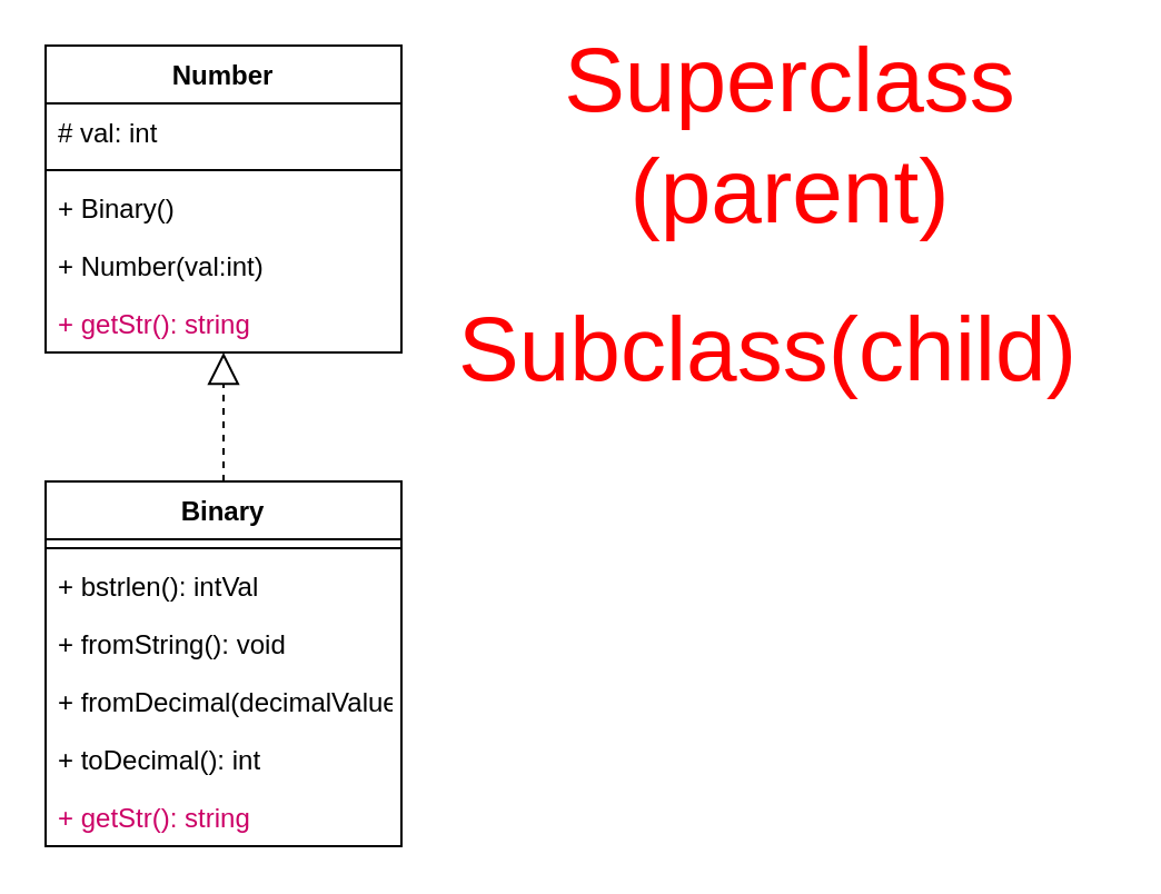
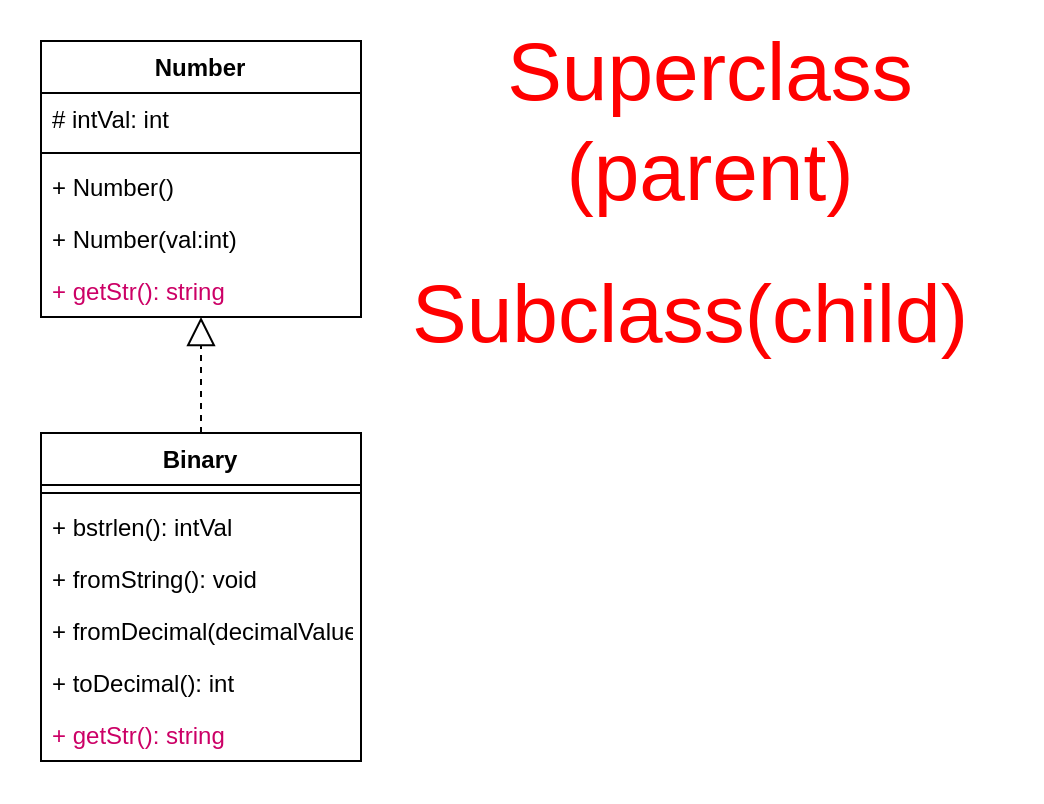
  <mxCell id="0" />
  <mxCell id="1" parent="0" />
  <mxCell id="2" value="" style="edgeStyle=orthogonalEdgeStyle;rounded=0;orthogonalLoop=1;jettySize=auto;html=1;endArrow=block;endFill=0;endSize=12;startSize=12;dashed=1;" parent="1" source="11" target="3" edge="1"><mxGeometry relative="1" as="geometry" /></mxCell>
  <mxCell id="3" value="Number" style="swimlane;fontStyle=1;align=center;verticalAlign=top;childLayout=stackLayout;horizontal=1;startSize=26;horizontalStack=0;resizeParent=1;resizeParentMax=0;resizeLast=0;collapsible=1;marginBottom=0;" parent="1" vertex="1"><mxGeometry x="20" y="20" width="160" height="138" as="geometry" /></mxCell>
- <mxCell id="4" value="# val: int" style="text;strokeColor=none;fillColor=none;align=left;verticalAlign=top;spacingLeft=4;spacingRight=4;overflow=hidden;rotatable=0;points=[[0,0.5],[1,0.5]];portConstraint=eastwest;" parent="3" vertex="1"><mxGeometry y="26" width="160" height="26" as="geometry" /></mxCell>
+ <mxCell id="4" value="# intVal: int" style="text;strokeColor=none;fillColor=none;align=left;verticalAlign=top;spacingLeft=4;spacingRight=4;overflow=hidden;rotatable=0;points=[[0,0.5],[1,0.5]];portConstraint=eastwest;" parent="3" vertex="1"><mxGeometry y="26" width="160" height="26" as="geometry" /></mxCell>
  <mxCell id="5" value="" style="line;strokeWidth=1;fillColor=none;align=left;verticalAlign=middle;spacingTop=-1;spacingLeft=3;spacingRight=3;rotatable=0;labelPosition=right;points=[];portConstraint=eastwest;" parent="3" vertex="1"><mxGeometry y="52" width="160" height="8" as="geometry" /></mxCell>
- <mxCell id="6" value="+ Binary()" style="text;strokeColor=none;fillColor=none;align=left;verticalAlign=top;spacingLeft=4;spacingRight=4;overflow=hidden;rotatable=0;points=[[0,0.5],[1,0.5]];portConstraint=eastwest;" vertex="1" parent="3"><mxGeometry y="60" width="160" height="26" as="geometry" /></mxCell>
+ <mxCell id="6" value="+ Number()" style="text;strokeColor=none;fillColor=none;align=left;verticalAlign=top;spacingLeft=4;spacingRight=4;overflow=hidden;rotatable=0;points=[[0,0.5],[1,0.5]];portConstraint=eastwest;" vertex="1" parent="3"><mxGeometry y="60" width="160" height="26" as="geometry" /></mxCell>
  <mxCell id="7" value="+ Number(val:int)" style="text;strokeColor=none;fillColor=none;align=left;verticalAlign=top;spacingLeft=4;spacingRight=4;overflow=hidden;rotatable=0;points=[[0,0.5],[1,0.5]];portConstraint=eastwest;" parent="3" vertex="1"><mxGeometry y="86" width="160" height="26" as="geometry" /></mxCell>
  <mxCell id="8" value="+ getStr(): string" style="text;strokeColor=none;fillColor=none;align=left;verticalAlign=top;spacingLeft=4;spacingRight=4;overflow=hidden;rotatable=0;points=[[0,0.5],[1,0.5]];portConstraint=eastwest;fontColor=#CC0066;" parent="3" vertex="1"><mxGeometry y="112" width="160" height="26" as="geometry" /></mxCell>
  <mxCell id="9" value="Superclass (parent)" style="text;html=1;strokeColor=none;fillColor=none;align=center;verticalAlign=middle;whiteSpace=wrap;rounded=0;fontColor=#FF0000;fontSize=41;" parent="1" vertex="1"><mxGeometry x="210" y="26" width="290" height="70" as="geometry" /></mxCell>
  <mxCell id="10" value="Subclass(child)" style="text;html=1;strokeColor=none;fillColor=none;align=center;verticalAlign=middle;whiteSpace=wrap;rounded=0;fontColor=#FF0000;fontSize=41;" parent="1" vertex="1"><mxGeometry x="200" y="122" width="290" height="70" as="geometry" /></mxCell>
  <mxCell id="11" value="Binary" style="swimlane;fontStyle=1;align=center;verticalAlign=top;childLayout=stackLayout;horizontal=1;startSize=26;horizontalStack=0;resizeParent=1;resizeParentMax=0;resizeLast=0;collapsible=1;marginBottom=0;" parent="1" vertex="1"><mxGeometry x="20" y="216" width="160" height="164" as="geometry" /></mxCell>
  <mxCell id="12" value="" style="line;strokeWidth=1;fillColor=none;align=left;verticalAlign=middle;spacingTop=-1;spacingLeft=3;spacingRight=3;rotatable=0;labelPosition=right;points=[];portConstraint=eastwest;" parent="11" vertex="1"><mxGeometry y="26" width="160" height="8" as="geometry" /></mxCell>
  <mxCell id="13" value="+ bstrlen(): intVal" style="text;strokeColor=none;fillColor=none;align=left;verticalAlign=top;spacingLeft=4;spacingRight=4;overflow=hidden;rotatable=0;points=[[0,0.5],[1,0.5]];portConstraint=eastwest;" parent="11" vertex="1"><mxGeometry y="34" width="160" height="26" as="geometry" /></mxCell>
  <mxCell id="14" value="+ fromString(): void" style="text;strokeColor=none;fillColor=none;align=left;verticalAlign=top;spacingLeft=4;spacingRight=4;overflow=hidden;rotatable=0;points=[[0,0.5],[1,0.5]];portConstraint=eastwest;" parent="11" vertex="1"><mxGeometry y="60" width="160" height="26" as="geometry" /></mxCell>
  <mxCell id="15" value="+ fromDecimal(decimalValue:int): void" style="text;strokeColor=none;fillColor=none;align=left;verticalAlign=top;spacingLeft=4;spacingRight=4;overflow=hidden;rotatable=0;points=[[0,0.5],[1,0.5]];portConstraint=eastwest;" parent="11" vertex="1"><mxGeometry y="86" width="160" height="26" as="geometry" /></mxCell>
  <mxCell id="16" value="+ toDecimal(): int" style="text;strokeColor=none;fillColor=none;align=left;verticalAlign=top;spacingLeft=4;spacingRight=4;overflow=hidden;rotatable=0;points=[[0,0.5],[1,0.5]];portConstraint=eastwest;" vertex="1" parent="11"><mxGeometry y="112" width="160" height="26" as="geometry" /></mxCell>
  <mxCell id="17" value="+ getStr(): string" style="text;strokeColor=none;fillColor=none;align=left;verticalAlign=top;spacingLeft=4;spacingRight=4;overflow=hidden;rotatable=0;points=[[0,0.5],[1,0.5]];portConstraint=eastwest;fontColor=#CC0066;" vertex="1" parent="11"><mxGeometry y="138" width="160" height="26" as="geometry" /></mxCell>
